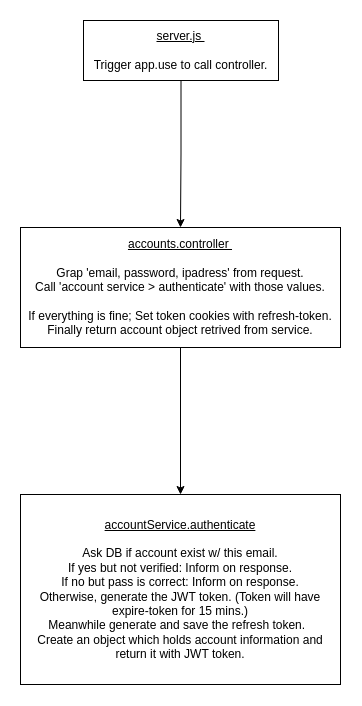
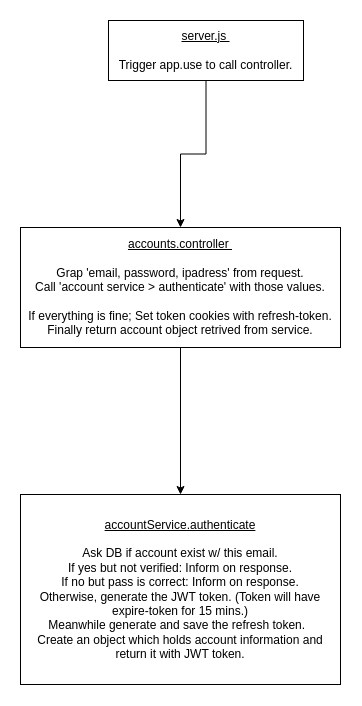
  <mxCell id="0" />
  <mxCell id="1" parent="0" />
  <mxCell id="2" value="" style="edgeStyle=orthogonalEdgeStyle;rounded=0;orthogonalLoop=1;jettySize=auto;html=1;" parent="1" source="3" target="5" edge="1"><mxGeometry relative="1" as="geometry" /></mxCell>
- <mxCell id="3" value="&lt;u&gt;server.js&amp;nbsp;&lt;/u&gt;&lt;br&gt;&lt;br&gt;Trigger app.use to call controller." style="whiteSpace=wrap;html=1;" parent="1" vertex="1"><mxGeometry x="83" y="20" width="195" height="60" as="geometry" /></mxCell>
+ <mxCell id="3" value="&lt;u&gt;server.js&amp;nbsp;&lt;/u&gt;&lt;br&gt;&lt;br&gt;Trigger app.use to call controller." style="whiteSpace=wrap;html=1;" parent="1" vertex="1"><mxGeometry x="108" y="20" width="195" height="60" as="geometry" /></mxCell>
  <mxCell id="4" value="" style="edgeStyle=orthogonalEdgeStyle;rounded=0;orthogonalLoop=1;jettySize=auto;html=1;" parent="1" source="5" target="6" edge="1"><mxGeometry relative="1" as="geometry" /></mxCell>
  <mxCell id="5" value="&lt;span&gt;&lt;u&gt;accounts.controller&amp;nbsp;&lt;br&gt;&lt;/u&gt;&lt;br&gt;Grap 'email, password, ipadress' from request.&lt;br&gt;Call 'account service &amp;gt; authenticate' with those values.&lt;br&gt;&lt;br&gt;If everything is fine;&amp;nbsp;&lt;/span&gt;Set token cookies with refresh-token.&lt;span&gt;&lt;br&gt;&amp;nbsp;Finally return account object retrived from service.&amp;nbsp;&lt;br&gt;&lt;/span&gt;" style="whiteSpace=wrap;html=1;" parent="1" vertex="1"><mxGeometry x="20" y="227" width="320" height="120" as="geometry" /></mxCell>
  <mxCell id="6" value="&lt;span&gt;&lt;u&gt;accountService.authenticate&lt;br&gt;&lt;/u&gt;&lt;br&gt;Ask DB if account exist w/ this email.&lt;br&gt;If yes but not verified: Inform on response.&lt;br&gt;If no but pass is correct: Inform on response.&lt;br&gt;Otherwise, generate the JWT token. (Token will have expire-token for 15 mins.)&lt;br&gt;Meanwhile generate and save the refresh token.&amp;nbsp;&amp;nbsp;&lt;br&gt;Create an object which holds account information and return it with JWT token.&lt;br&gt;&lt;/span&gt;" style="whiteSpace=wrap;html=1;" parent="1" vertex="1"><mxGeometry x="20" y="494" width="320" height="190" as="geometry" /></mxCell>
